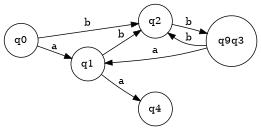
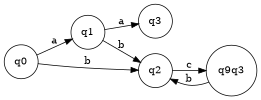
  digraph {
    rankdir=LR
    node [shape=circle]
    q0
    q1
    q2
-   q3 [label=q4]
+   q3
    n5 [label=q9q3]
    q0 -> q1 [label=a]
    q0 -> q2 [label=b]
    q1 -> q2 [label=b]
    q1 -> q3 [label=a]
-   q2 -> n5 [label=b]
-   n5 -> q1 [label=a]
+   q2 -> n5 [label=c]
    n5 -> q2 [label=b]
  }
